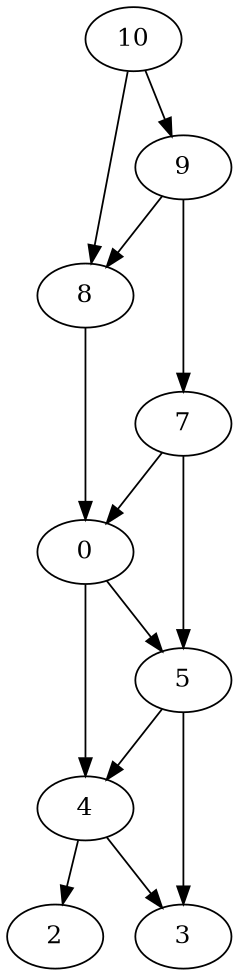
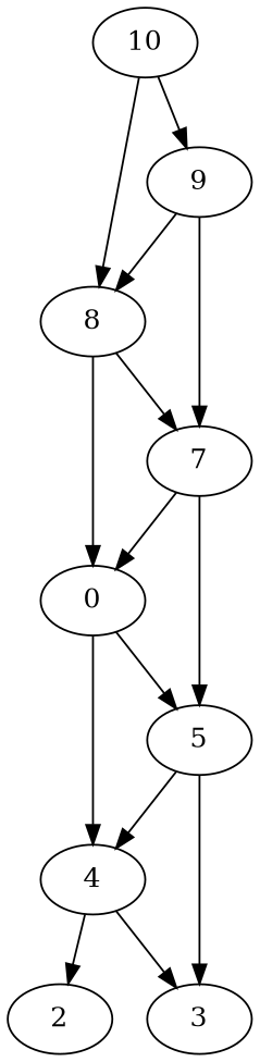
  digraph {
    4
    2
    3
    5
    n5 [label=0]
    7
    8
    9
    10
    4 -> 2
    4 -> 3
    5 -> 4
    5 -> 3
    n5 -> 4
    n5 -> 5
    7 -> 5
    7 -> n5
    8 -> n5
+   8 -> 7
    9 -> 7
    9 -> 8
    10 -> 8
    10 -> 9
  }
